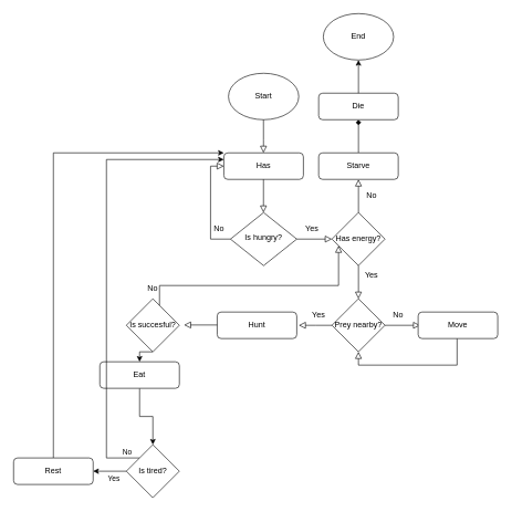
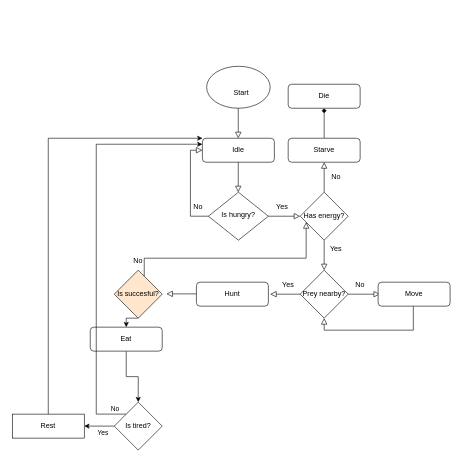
  <mxCell id="0" />
  <mxCell id="1" parent="0" />
  <mxCell id="2" value="" style="ellipse;whiteSpace=wrap;html=1;" vertex="1" parent="1"><mxGeometry x="344" y="110" width="106" height="70" as="geometry" /></mxCell>
- <mxCell id="3" value="Start" style="text;html=1;align=center;verticalAlign=middle;whiteSpace=wrap;rounded=0;" vertex="1" parent="1"><mxGeometry x="369" y="130" width="56" height="30" as="geometry" /></mxCell>
- <mxCell id="4" value="Has" style="rounded=1;whiteSpace=wrap;html=1;fontSize=12;glass=0;strokeWidth=1;shadow=0;" vertex="1" parent="1"><mxGeometry x="337" y="230" width="120" height="40" as="geometry" /></mxCell>
+ <mxCell id="3" value="Start" style="text;html=1;align=center;verticalAlign=middle;whiteSpace=wrap;rounded=0;" vertex="1" parent="1"><mxGeometry x="374" y="140" width="56" height="30" as="geometry" /></mxCell>
+ <mxCell id="4" value="Idle" style="rounded=1;whiteSpace=wrap;html=1;fontSize=12;glass=0;strokeWidth=1;shadow=0;" vertex="1" parent="1"><mxGeometry x="337" y="230" width="120" height="40" as="geometry" /></mxCell>
  <mxCell id="5" value="Is hungry?" style="rhombus;whiteSpace=wrap;html=1;shadow=0;fontFamily=Helvetica;fontSize=12;align=center;strokeWidth=1;spacing=6;spacingTop=-4;" vertex="1" parent="1"><mxGeometry x="347" y="320" width="100" height="80" as="geometry" /></mxCell>
  <mxCell id="6" value="" style="rounded=0;html=1;jettySize=auto;orthogonalLoop=1;fontSize=11;endArrow=block;endFill=0;endSize=8;strokeWidth=1;shadow=0;labelBackgroundColor=none;edgeStyle=orthogonalEdgeStyle;" edge="1" parent="1"><mxGeometry relative="1" as="geometry"><mxPoint x="396.77" as="sourcePoint" y="180" /><mxPoint x="396.77" y="230" as="targetPoint" /><Array as="points"><mxPoint x="397" y="210" /><mxPoint x="397" y="210" /></Array></mxGeometry></mxCell>
  <mxCell id="7" value="" style="rounded=0;html=1;jettySize=auto;orthogonalLoop=1;fontSize=11;endArrow=block;endFill=0;endSize=8;strokeWidth=1;shadow=0;labelBackgroundColor=none;edgeStyle=orthogonalEdgeStyle;" edge="1" parent="1"><mxGeometry relative="1" as="geometry"><mxPoint x="396.76" y="270" as="sourcePoint" /><mxPoint x="396.76" y="320" as="targetPoint" /></mxGeometry></mxCell>
  <mxCell id="8" value="" style="rounded=0;html=1;jettySize=auto;orthogonalLoop=1;fontSize=11;endArrow=block;endFill=0;endSize=8;strokeWidth=1;shadow=0;labelBackgroundColor=none;edgeStyle=orthogonalEdgeStyle;entryX=0;entryY=0.5;entryDx=0;entryDy=0;exitX=0;exitY=0.5;exitDx=0;exitDy=0;" edge="1" parent="1" source="5" target="4"><mxGeometry relative="1" as="geometry"><mxPoint x="270" y="200" as="sourcePoint" /><mxPoint x="270" y="250" as="targetPoint" /></mxGeometry></mxCell>
  <mxCell id="9" value="No" style="text;html=1;align=center;verticalAlign=middle;whiteSpace=wrap;rounded=0;" vertex="1" parent="1"><mxGeometry x="300" y="330" width="60" height="30" as="geometry" /></mxCell>
  <mxCell id="10" value="Has energy?" style="rhombus;whiteSpace=wrap;html=1;" vertex="1" parent="1"><mxGeometry x="500" y="320" width="80" height="80" as="geometry" /></mxCell>
  <mxCell id="11" value="" style="rounded=0;html=1;jettySize=auto;orthogonalLoop=1;fontSize=11;endArrow=block;endFill=0;endSize=8;strokeWidth=1;shadow=0;labelBackgroundColor=none;edgeStyle=orthogonalEdgeStyle;" edge="1" parent="1"><mxGeometry relative="1" as="geometry"><mxPoint x="447" y="360" as="sourcePoint" /><mxPoint x="500" y="360" as="targetPoint" /><Array as="points"><mxPoint x="447" y="360" /></Array></mxGeometry></mxCell>
  <mxCell id="12" value="Yes" style="text;html=1;align=center;verticalAlign=middle;whiteSpace=wrap;rounded=0;" vertex="1" parent="1"><mxGeometry x="440" y="330" width="60" height="30" as="geometry" /></mxCell>
  <mxCell id="13" style="edgeStyle=orthogonalEdgeStyle;rounded=0;orthogonalLoop=1;jettySize=auto;html=1;exitX=0.5;exitY=0;exitDx=0;exitDy=0;entryX=0.5;entryY=1;entryDx=0;entryDy=0;endArrow=diamond;" edge="1" parent="1" source="14" target="42"><mxGeometry relative="1" as="geometry" /></mxCell>
  <mxCell id="14" value="Starve" style="rounded=1;whiteSpace=wrap;html=1;fontSize=12;glass=0;strokeWidth=1;shadow=0;" vertex="1" parent="1"><mxGeometry x="480" y="230" width="120" height="40" as="geometry" /></mxCell>
  <mxCell id="15" value="" style="rounded=0;html=1;jettySize=auto;orthogonalLoop=1;fontSize=11;endArrow=block;endFill=0;endSize=8;strokeWidth=1;shadow=0;labelBackgroundColor=none;edgeStyle=orthogonalEdgeStyle;entryX=0.5;entryY=1;entryDx=0;entryDy=0;exitX=0.5;exitY=0;exitDx=0;exitDy=0;" edge="1" parent="1" source="10" target="14"><mxGeometry relative="1" as="geometry"><mxPoint x="539.81" y="270" as="sourcePoint" /><mxPoint x="539.81" y="320" as="targetPoint" /></mxGeometry></mxCell>
  <mxCell id="16" value="No" style="text;html=1;align=center;verticalAlign=middle;whiteSpace=wrap;rounded=0;" vertex="1" parent="1"><mxGeometry x="530" y="280" width="60" height="30" as="geometry" /></mxCell>
  <mxCell id="17" value="Hunt" style="rounded=1;whiteSpace=wrap;html=1;fontSize=12;glass=0;strokeWidth=1;shadow=0;" vertex="1" parent="1"><mxGeometry x="327" y="470" width="120" height="40" as="geometry" /></mxCell>
  <mxCell id="18" value="Prey nearby?" style="rhombus;whiteSpace=wrap;html=1;" vertex="1" parent="1"><mxGeometry x="500" y="450" width="80" height="80" as="geometry" /></mxCell>
  <mxCell id="19" value="" style="rounded=0;html=1;jettySize=auto;orthogonalLoop=1;fontSize=11;endArrow=block;endFill=0;endSize=8;strokeWidth=1;shadow=0;labelBackgroundColor=none;edgeStyle=orthogonalEdgeStyle;entryX=0.5;entryY=0;entryDx=0;entryDy=0;" edge="1" parent="1" target="18"><mxGeometry relative="1" as="geometry"><mxPoint x="540" y="400" as="sourcePoint" /><mxPoint x="590" y="400" as="targetPoint" /><Array as="points"><mxPoint x="540" y="400" /></Array></mxGeometry></mxCell>
  <mxCell id="20" value="" style="rounded=0;html=1;jettySize=auto;orthogonalLoop=1;fontSize=11;endArrow=block;endFill=0;endSize=8;strokeWidth=1;shadow=0;labelBackgroundColor=none;edgeStyle=orthogonalEdgeStyle;exitX=0;exitY=0.5;exitDx=0;exitDy=0;" edge="1" parent="1" source="18"><mxGeometry relative="1" as="geometry"><mxPoint x="490" y="510" as="sourcePoint" /><mxPoint x="450" y="490" as="targetPoint" /><Array as="points" /></mxGeometry></mxCell>
  <mxCell id="21" value="Yes" style="text;html=1;align=center;verticalAlign=middle;whiteSpace=wrap;rounded=0;" vertex="1" parent="1"><mxGeometry x="450" y="460" width="60" height="30" as="geometry" /></mxCell>
  <mxCell id="22" value="" style="rounded=0;html=1;jettySize=auto;orthogonalLoop=1;fontSize=11;endArrow=block;endFill=0;endSize=8;strokeWidth=1;shadow=0;labelBackgroundColor=none;edgeStyle=orthogonalEdgeStyle;" edge="1" parent="1"><mxGeometry relative="1" as="geometry"><mxPoint x="580" y="490" as="sourcePoint" /><mxPoint x="633" y="490" as="targetPoint" /><Array as="points"><mxPoint x="580" y="490" /></Array></mxGeometry></mxCell>
  <mxCell id="23" value="No" style="text;html=1;align=center;verticalAlign=middle;whiteSpace=wrap;rounded=0;" vertex="1" parent="1"><mxGeometry x="570" y="460" width="60" height="30" as="geometry" /></mxCell>
  <mxCell id="24" value="Move" style="rounded=1;whiteSpace=wrap;html=1;fontSize=12;glass=0;strokeWidth=1;shadow=0;" vertex="1" parent="1"><mxGeometry x="630" y="470" width="120" height="40" as="geometry" /></mxCell>
  <mxCell id="25" value="" style="rounded=0;html=1;jettySize=auto;orthogonalLoop=1;fontSize=11;endArrow=block;endFill=0;endSize=8;strokeWidth=1;shadow=0;labelBackgroundColor=none;edgeStyle=orthogonalEdgeStyle;entryX=0.5;entryY=1;entryDx=0;entryDy=0;exitX=0.489;exitY=1.006;exitDx=0;exitDy=0;exitPerimeter=0;" edge="1" parent="1" source="24" target="18"><mxGeometry relative="1" as="geometry"><mxPoint x="690" y="550" as="sourcePoint" /><mxPoint x="660" y="620" as="targetPoint" /><Array as="points"><mxPoint x="689" y="550" /><mxPoint x="540" y="550" /></Array></mxGeometry></mxCell>
  <mxCell id="26" value="Yes" style="text;html=1;align=center;verticalAlign=middle;whiteSpace=wrap;rounded=0;" vertex="1" parent="1"><mxGeometry x="530" y="400" width="60" height="30" as="geometry" /></mxCell>
  <mxCell id="27" style="edgeStyle=orthogonalEdgeStyle;rounded=0;orthogonalLoop=1;jettySize=auto;html=1;exitX=0.5;exitY=1;exitDx=0;exitDy=0;entryX=0.5;entryY=0;entryDx=0;entryDy=0;" edge="1" parent="1" source="28" target="36"><mxGeometry relative="1" as="geometry" /></mxCell>
- <mxCell id="28" value="Is succesful?" style="rhombus;whiteSpace=wrap;html=1;" vertex="1" parent="1"><mxGeometry x="190" y="450" width="80" height="80" as="geometry" /></mxCell>
+ <mxCell id="28" value="Is succesful?" style="rhombus;whiteSpace=wrap;html=1;fillColor=#ffe6cc;" vertex="1" parent="1"><mxGeometry x="190" y="450" width="80" height="80" as="geometry" /></mxCell>
  <mxCell id="29" value="" style="rounded=0;html=1;jettySize=auto;orthogonalLoop=1;fontSize=11;endArrow=block;endFill=0;endSize=8;strokeWidth=1;shadow=0;labelBackgroundColor=none;edgeStyle=orthogonalEdgeStyle;exitX=0;exitY=0.5;exitDx=0;exitDy=0;" edge="1" parent="1"><mxGeometry relative="1" as="geometry"><mxPoint x="327" y="489.52" as="sourcePoint" /><mxPoint x="277" y="489.52" as="targetPoint" /><Array as="points" /></mxGeometry></mxCell>
  <mxCell id="30" value="" style="rounded=0;html=1;jettySize=auto;orthogonalLoop=1;fontSize=11;endArrow=block;endFill=0;endSize=8;strokeWidth=1;shadow=0;labelBackgroundColor=none;edgeStyle=orthogonalEdgeStyle;entryX=0;entryY=1;entryDx=0;entryDy=0;exitX=1;exitY=0;exitDx=0;exitDy=0;" edge="1" parent="1"><mxGeometry relative="1" as="geometry"><mxPoint x="240" y="460" as="sourcePoint" /><mxPoint x="510" y="370" as="targetPoint" /><Array as="points"><mxPoint x="240" y="430" /><mxPoint x="510" y="430" /></Array></mxGeometry></mxCell>
  <mxCell id="31" value="No" style="text;html=1;align=center;verticalAlign=middle;whiteSpace=wrap;rounded=0;" vertex="1" parent="1"><mxGeometry x="200" y="420" width="60" height="30" as="geometry" /></mxCell>
- <mxCell id="32" value="End" style="ellipse;whiteSpace=wrap;html=1;" vertex="1" parent="1"><mxGeometry x="487" y="20" width="106" height="70" as="geometry" /></mxCell>
  <mxCell id="33" style="edgeStyle=orthogonalEdgeStyle;rounded=0;orthogonalLoop=1;jettySize=auto;html=1;exitX=0.5;exitY=0;exitDx=0;exitDy=0;entryX=0;entryY=0;entryDx=0;entryDy=0;" edge="1" parent="1" source="34" target="4"><mxGeometry relative="1" as="geometry"><Array as="points"><mxPoint x="80" y="230" /></Array></mxGeometry></mxCell>
- <mxCell id="34" value="Rest" style="rounded=1;whiteSpace=wrap;html=1;fontSize=12;glass=0;strokeWidth=1;shadow=0;" vertex="1" parent="1"><mxGeometry x="20" y="690" width="120" height="40" as="geometry" /></mxCell>
+ <mxCell id="34" value="Rest" style="whiteSpace=wrap;html=1;fontSize=12;glass=0;strokeWidth=1;shadow=0;rounded=0;" vertex="1" parent="1"><mxGeometry x="20" y="690" width="120" height="40" as="geometry" /></mxCell>
  <mxCell id="35" style="edgeStyle=orthogonalEdgeStyle;rounded=0;orthogonalLoop=1;jettySize=auto;html=1;exitX=0.5;exitY=1;exitDx=0;exitDy=0;entryX=0.5;entryY=0;entryDx=0;entryDy=0;" edge="1" parent="1" source="36" target="41"><mxGeometry relative="1" as="geometry" /></mxCell>
  <mxCell id="36" value="Eat" style="rounded=1;whiteSpace=wrap;html=1;fontSize=12;glass=0;strokeWidth=1;shadow=0;" vertex="1" parent="1"><mxGeometry x="150" y="545" width="120" height="40" as="geometry" /></mxCell>
  <mxCell id="37" style="edgeStyle=orthogonalEdgeStyle;rounded=0;orthogonalLoop=1;jettySize=auto;html=1;exitX=0;exitY=0.5;exitDx=0;exitDy=0;entryX=1;entryY=0.5;entryDx=0;entryDy=0;" edge="1" parent="1" source="41" target="34"><mxGeometry relative="1" as="geometry" /></mxCell>
  <mxCell id="38" value="Yes" style="edgeLabel;html=1;align=center;verticalAlign=middle;resizable=0;points=[];" vertex="1" connectable="0" parent="37"><mxGeometry x="-0.053" y="2" relative="1" as="geometry"><mxPoint x="4" y="8" as="offset" /></mxGeometry></mxCell>
  <mxCell id="39" style="edgeStyle=orthogonalEdgeStyle;rounded=0;orthogonalLoop=1;jettySize=auto;html=1;exitX=0;exitY=0;exitDx=0;exitDy=0;entryX=0;entryY=0.25;entryDx=0;entryDy=0;" edge="1" parent="1" source="41" target="4"><mxGeometry relative="1" as="geometry"><Array as="points"><mxPoint x="160" y="690" /><mxPoint x="160" y="240" /></Array></mxGeometry></mxCell>
  <mxCell id="40" value="No" style="edgeLabel;html=1;align=center;verticalAlign=middle;resizable=0;points=[];" vertex="1" connectable="0" parent="39"><mxGeometry x="-0.911" y="-2" relative="1" as="geometry"><mxPoint x="10" y="-8" as="offset" /></mxGeometry></mxCell>
  <mxCell id="41" value="Is tired?" style="rhombus;whiteSpace=wrap;html=1;" vertex="1" parent="1"><mxGeometry x="190" y="670" width="80" height="80" as="geometry" /></mxCell>
  <mxCell id="42" value="Die" style="rounded=1;whiteSpace=wrap;html=1;fontSize=12;glass=0;strokeWidth=1;shadow=0;" vertex="1" parent="1"><mxGeometry x="480" y="140" width="120" height="40" as="geometry" /></mxCell>
- <mxCell id="43" style="edgeStyle=orthogonalEdgeStyle;rounded=0;orthogonalLoop=1;jettySize=auto;html=1;exitX=0.5;exitY=0;exitDx=0;exitDy=0;entryX=0.5;entryY=1;entryDx=0;entryDy=0;" edge="1" parent="1" source="42" target="32"><mxGeometry relative="1" as="geometry" /></mxCell>
